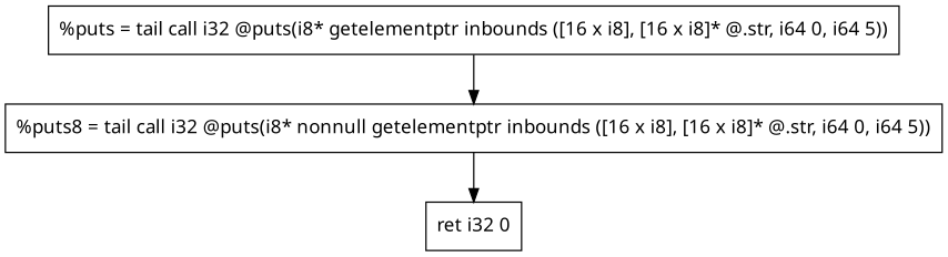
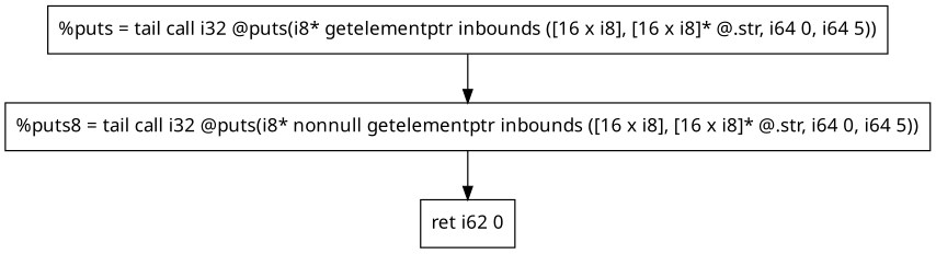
  digraph {
    fontname="Noto Sans"
    node [shape=record fontname="Noto Sans"]
    edge [fontname="Noto Sans"]
    n1 [label="  %puts = tail call i32 @puts(i8* getelementptr inbounds ([16 x i8], [16 x i8]* @.str, i64 0, i64 5))"]
    n2 [label="  %puts8 = tail call i32 @puts(i8* nonnull getelementptr inbounds ([16 x i8], [16 x i8]* @.str, i64 0, i64 5))"]
-   n3 [label="  ret i32 0"]
+   n3 [label="ret i62 0"]
    n1 -> n2
    n2 -> n3
  }
